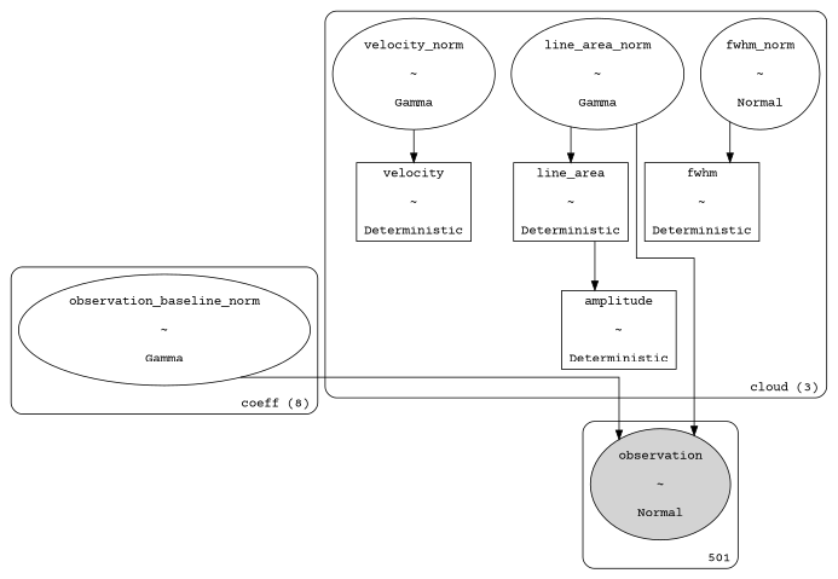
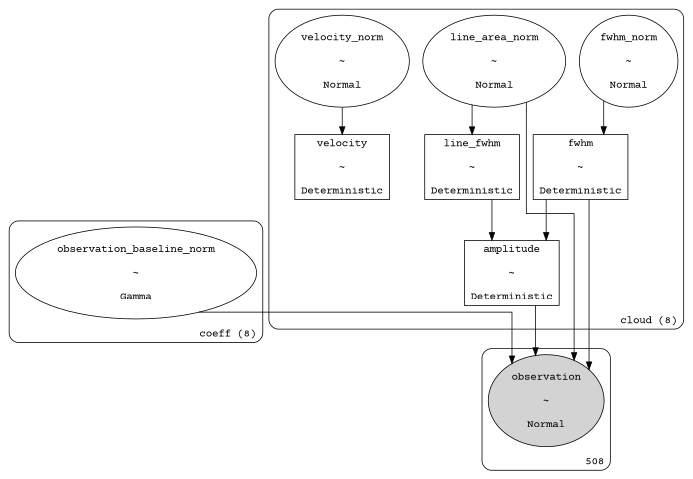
  digraph {
    fontname="Courier Prime"
    newrank=false
    rankdir=TB
    splines=ortho
    node [fontname="Courier Prime" shape=ellipse]
    edge [fontname="Courier Prime"]
    n1 [label="observation_baseline_norm\n\n~\n\nGamma"]
    n2 [label="velocity\n\n~\n\nDeterministic" shape=box]
-   n3 [label="line_area_norm\n\n~\n\nGamma"]
+   n3 [label="line_area_norm\n\n~\n\nNormal"]
    n4 [label="fwhm\n\n~\n\nDeterministic" shape=box]
-   n5 [label="velocity_norm\n\n~\n\nGamma"]
+   n5 [label="velocity_norm\n\n~\n\nNormal"]
    n6 [label="fwhm_norm\n\n~\n\nNormal"]
    n7 [label="amplitude\n\n~\n\nDeterministic" shape=box]
-   n8 [label="line_area\n\n~\n\nDeterministic" shape=box]
+   n8 [label="line_fwhm\n\n~\n\nDeterministic" shape=box]
    n9 [label="observation\n\n~\n\nNormal" style=filled]
    subgraph cluster_1 {
      label="coeff (8)"
      labeljust=r
      labelloc=b
      style=rounded
      n1
    }
    subgraph cluster_2 {
-     label="cloud (3)"
+     label="cloud (8)"
      labeljust=r
      labelloc=b
      style=rounded
      n2
      n3
      n4
      n5
      n6
      n7
      n8
    }
    subgraph cluster_3 {
-     label=501
+     label=508
      labeljust=r
      labelloc=b
      style=rounded
      n9
    }
    n1 -> n9 [minlen=1]
    n3 -> n8 [minlen=1]
    n3 -> n9
+   n4 -> n7
+   n4 -> n9
    n5 -> n2 [minlen=1]
    n6 -> n4 [minlen=1]
+   n7 -> n9
    n8 -> n7
  }
